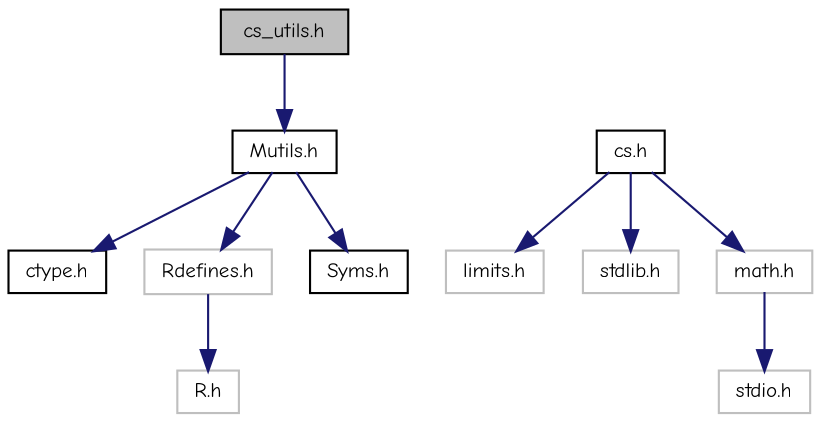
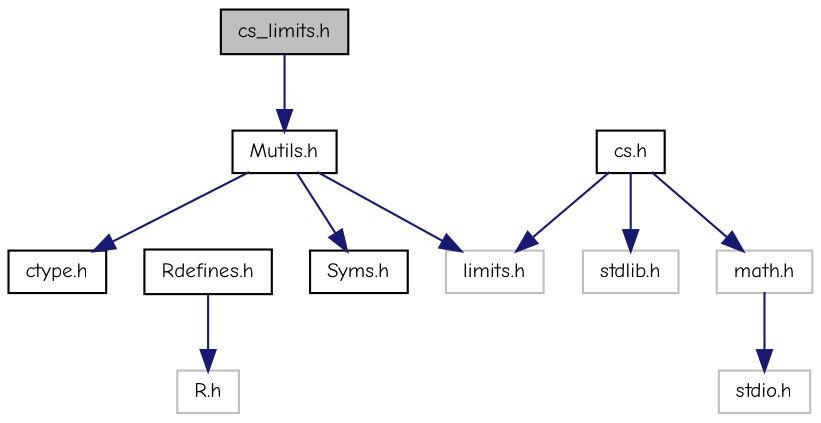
  digraph {
    fontname="Comic Neue"
    node [color=grey75 fillcolor=white fontname="Comic Neue" fontsize=10 shape=record style=filled]
    edge [color=midnightblue fontname="Comic Neue" fontsize=10 labelfontname=FreeSans labelfontsize=10 style=solid]
-   n1 [color=black fillcolor=grey75 fontcolor=black height=0.2 label="cs_utils.h" width=0.4]
+   n1 [color=black fillcolor=grey75 fontcolor=black height=0.2 label="cs_limits.h" width=0.4]
    n2 [color=black height=0.2 label="Mutils.h" width=0.4]
    n3 [color=black height=0.2 label="cs.h" width=0.4]
    n4 [height=0.2 label="stdlib.h" width=0.4]
    n5 [height=0.2 label="limits.h" width=0.4]
    n6 [height=0.2 label="math.h" width=0.4]
    n7 [color=black height=0.2 label="ctype.h" width=0.4]
-   n8 [height=0.2 label="Rdefines.h" width=0.4]
+   n8 [color=black height=0.2 label="Rdefines.h" width=0.4]
    n9 [color=black height=0.2 label="Syms.h" width=0.4]
    n10 [height=0.2 label="stdio.h" width=0.4]
    n11 [height=0.2 label="R.h" width=0.4]
    n1 -> n2
    n2 -> n7
-   n2 -> n8
+   n2 -> n5
    n2 -> n9
    n3 -> n4
    n3 -> n5
    n3 -> n6
    n6 -> n10
    n8 -> n11
  }
